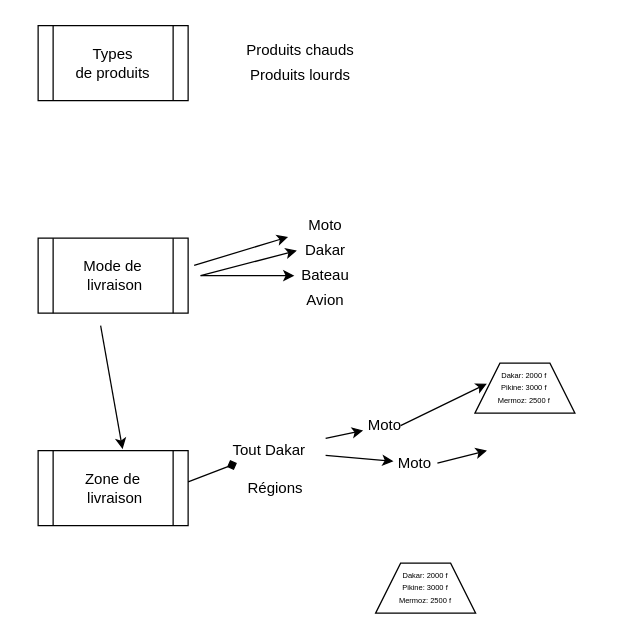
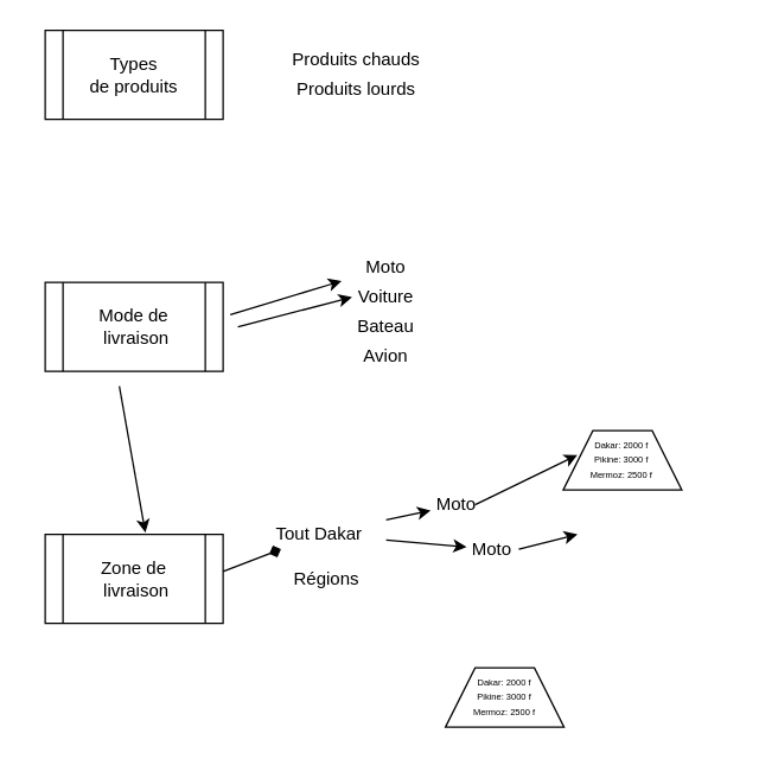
  <mxCell id="0" />
  <mxCell id="1" parent="0" />
  <mxCell id="2" value="" style="shape=process;whiteSpace=wrap;html=1;backgroundOutline=1;" vertex="1" parent="1"><mxGeometry x="30" y="190" width="120" height="60" as="geometry" /></mxCell>
  <mxCell id="3" value="Tout Dakar" style="text;html=1;strokeColor=none;fillColor=none;align=center;verticalAlign=middle;whiteSpace=wrap;rounded=0;" vertex="1" parent="1"><mxGeometry x="170" y="350" width="90" height="20" as="geometry" /></mxCell>
  <mxCell id="4" value="Moto" style="text;html=1;strokeColor=none;fillColor=none;align=center;verticalAlign=middle;whiteSpace=wrap;rounded=0;" vertex="1" parent="1"><mxGeometry x="230" y="170" width="60" height="20" as="geometry" /></mxCell>
- <mxCell id="5" value="Dakar" style="text;html=1;strokeColor=none;fillColor=none;align=center;verticalAlign=middle;whiteSpace=wrap;rounded=0;" vertex="1" parent="1"><mxGeometry x="190" y="190" width="140" height="20" as="geometry" /></mxCell>
+ <mxCell id="5" value="Voiture" style="text;html=1;strokeColor=none;fillColor=none;align=center;verticalAlign=middle;whiteSpace=wrap;rounded=0;" vertex="1" parent="1"><mxGeometry x="190" y="190" width="140" height="20" as="geometry" /></mxCell>
  <mxCell id="6" value="" style="shape=process;whiteSpace=wrap;html=1;backgroundOutline=1;" vertex="1" parent="1"><mxGeometry x="30" y="360" width="120" height="60" as="geometry" /></mxCell>
  <mxCell id="7" value="Régions" style="text;html=1;strokeColor=none;fillColor=none;align=center;verticalAlign=middle;whiteSpace=wrap;rounded=0;" vertex="1" parent="1"><mxGeometry x="150" y="380" width="140" height="20" as="geometry" /></mxCell>
  <mxCell id="8" value="" style="shape=trapezoid;perimeter=trapezoidPerimeter;whiteSpace=wrap;html=1;fixedSize=1;fontSize=6;" vertex="1" parent="1"><mxGeometry x="379.44" y="290" width="80" height="40" as="geometry" /></mxCell>
  <mxCell id="9" value="Dakar: 2000 f" style="text;html=1;strokeColor=none;fillColor=none;align=center;verticalAlign=middle;whiteSpace=wrap;rounded=0;fontSize=6;" vertex="1" parent="1"><mxGeometry x="349.44" y="290" width="140" height="20" as="geometry" /></mxCell>
  <mxCell id="10" value="Pikine: 3000 f" style="text;html=1;strokeColor=none;fillColor=none;align=center;verticalAlign=middle;whiteSpace=wrap;rounded=0;fontSize=6;" vertex="1" parent="1"><mxGeometry x="349.44" y="300" width="140" height="20" as="geometry" /></mxCell>
  <mxCell id="11" value="Mermoz: 2500 f" style="text;html=1;strokeColor=none;fillColor=none;align=center;verticalAlign=middle;whiteSpace=wrap;rounded=0;fontSize=6;" vertex="1" parent="1"><mxGeometry x="349.44" y="310" width="140" height="20" as="geometry" /></mxCell>
  <mxCell id="12" value="" style="shape=trapezoid;perimeter=trapezoidPerimeter;whiteSpace=wrap;html=1;fixedSize=1;fontSize=6;" vertex="1" parent="1"><mxGeometry x="300" y="450" width="80" height="40" as="geometry" /></mxCell>
  <mxCell id="13" value="Dakar: 2000 f" style="text;html=1;strokeColor=none;fillColor=none;align=center;verticalAlign=middle;whiteSpace=wrap;rounded=0;fontSize=6;" vertex="1" parent="1"><mxGeometry x="270" y="450" width="140" height="20" as="geometry" /></mxCell>
  <mxCell id="14" value="Pikine: 3000 f" style="text;html=1;strokeColor=none;fillColor=none;align=center;verticalAlign=middle;whiteSpace=wrap;rounded=0;fontSize=6;" vertex="1" parent="1"><mxGeometry x="270" y="460" width="140" height="20" as="geometry" /></mxCell>
  <mxCell id="15" value="Mermoz: 2500 f" style="text;html=1;strokeColor=none;fillColor=none;align=center;verticalAlign=middle;whiteSpace=wrap;rounded=0;fontSize=6;" vertex="1" parent="1"><mxGeometry x="270" y="470" width="140" height="20" as="geometry" /></mxCell>
  <mxCell id="16" value="Mode de&lt;br&gt;&amp;nbsp;livraison" style="text;html=1;strokeColor=none;fillColor=none;align=center;verticalAlign=middle;whiteSpace=wrap;rounded=0;" vertex="1" parent="1"><mxGeometry x="20" y="210" width="140" height="20" as="geometry" /></mxCell>
  <mxCell id="17" value="Zone de&lt;br&gt;&amp;nbsp;livraison" style="text;html=1;strokeColor=none;fillColor=none;align=center;verticalAlign=middle;whiteSpace=wrap;rounded=0;" vertex="1" parent="1"><mxGeometry x="20" y="380" width="140" height="20" as="geometry" /></mxCell>
  <mxCell id="18" value="" style="endArrow=diamond;html=1;fontSize=6;exitX=0;exitY=0.25;exitDx=0;exitDy=0;" edge="1" parent="1" source="7" target="3"><mxGeometry width="50" height="50" relative="1" as="geometry"><mxPoint x="220" y="340" as="sourcePoint" /><mxPoint x="270" y="290" as="targetPoint" /></mxGeometry></mxCell>
  <mxCell id="19" value="" style="endArrow=classic;html=1;fontSize=6;entryX=0.283;entryY=-0.18;entryDx=0;entryDy=0;entryPerimeter=0;" edge="1" parent="1" target="11"><mxGeometry width="50" height="50" relative="1" as="geometry"><mxPoint x="319.995" y="340" as="sourcePoint" /><mxPoint x="281.44" y="370" as="targetPoint" /></mxGeometry></mxCell>
  <mxCell id="20" value="" style="endArrow=classic;html=1;fontSize=6;entryX=0.563;entryY=-0.02;entryDx=0;entryDy=0;entryPerimeter=0;" edge="1" parent="1" target="6"><mxGeometry width="50" height="50" relative="1" as="geometry"><mxPoint x="80" y="260" as="sourcePoint" /><mxPoint x="212" y="390" as="targetPoint" /></mxGeometry></mxCell>
  <mxCell id="21" value="" style="shape=process;whiteSpace=wrap;html=1;backgroundOutline=1;" vertex="1" parent="1"><mxGeometry x="30" y="20" width="120" height="60" as="geometry" /></mxCell>
  <mxCell id="22" value="Produits chauds" style="text;html=1;strokeColor=none;fillColor=none;align=center;verticalAlign=middle;whiteSpace=wrap;rounded=0;" vertex="1" parent="1"><mxGeometry x="170" y="30" width="140" height="20" as="geometry" /></mxCell>
  <mxCell id="23" value="Produits lourds" style="text;html=1;strokeColor=none;fillColor=none;align=center;verticalAlign=middle;whiteSpace=wrap;rounded=0;" vertex="1" parent="1"><mxGeometry x="170" y="50" width="140" height="20" as="geometry" /></mxCell>
  <mxCell id="24" value="Types &lt;br&gt;de produits" style="text;html=1;strokeColor=none;fillColor=none;align=center;verticalAlign=middle;whiteSpace=wrap;rounded=0;" vertex="1" parent="1"><mxGeometry x="20" y="40" width="140" height="20" as="geometry" /></mxCell>
  <mxCell id="25" value="Bateau" style="text;html=1;strokeColor=none;fillColor=none;align=center;verticalAlign=middle;whiteSpace=wrap;rounded=0;" vertex="1" parent="1"><mxGeometry x="235" y="210" width="50" height="20" as="geometry" /></mxCell>
  <mxCell id="26" value="Avion" style="text;html=1;strokeColor=none;fillColor=none;align=center;verticalAlign=middle;whiteSpace=wrap;rounded=0;" vertex="1" parent="1"><mxGeometry x="240" y="230" width="40" height="20" as="geometry" /></mxCell>
  <mxCell id="27" value="" style="endArrow=classic;html=1;fontSize=6;exitX=0.963;exitY=0.09;exitDx=0;exitDy=0;exitPerimeter=0;" edge="1" parent="1" source="16" target="4"><mxGeometry width="50" height="50" relative="1" as="geometry"><mxPoint x="160" y="240" as="sourcePoint" /><mxPoint x="210" y="190" as="targetPoint" /></mxGeometry></mxCell>
  <mxCell id="28" value="" style="endArrow=classic;html=1;fontSize=6;exitX=1;exitY=0.5;exitDx=0;exitDy=0;" edge="1" parent="1" source="16"><mxGeometry width="50" height="50" relative="1" as="geometry"><mxPoint x="160" y="220" as="sourcePoint" /><mxPoint x="236.925" y="200" as="targetPoint" /></mxGeometry></mxCell>
- <mxCell id="29" value="" style="endArrow=classic;html=1;fontSize=6;" edge="1" parent="1" source="16" target="25"><mxGeometry width="50" height="50" relative="1" as="geometry"><mxPoint x="174.82" y="231.8" as="sourcePoint" /><mxPoint x="246.925" y="210" as="targetPoint" /></mxGeometry></mxCell>
  <mxCell id="30" value="Moto" style="text;html=1;strokeColor=none;fillColor=none;align=center;verticalAlign=middle;whiteSpace=wrap;rounded=0;" vertex="1" parent="1"><mxGeometry x="290" y="330" width="35.18" height="20" as="geometry" /></mxCell>
  <mxCell id="31" value="" style="endArrow=classic;html=1;fontSize=6;" edge="1" parent="1" target="30" source="3"><mxGeometry width="50" height="50" relative="1" as="geometry"><mxPoint x="240" y="347" as="sourcePoint" /><mxPoint x="305.18" y="340" as="targetPoint" /></mxGeometry></mxCell>
  <mxCell id="32" value="" style="endArrow=classic;html=1;fontSize=6;exitX=1;exitY=0.5;exitDx=0;exitDy=0;" edge="1" parent="1" source="33"><mxGeometry width="50" height="50" relative="1" as="geometry"><mxPoint x="319.995" y="358.2" as="sourcePoint" /><mxPoint x="389" y="360" as="targetPoint" /></mxGeometry></mxCell>
  <mxCell id="33" value="Moto" style="text;html=1;strokeColor=none;fillColor=none;align=center;verticalAlign=middle;whiteSpace=wrap;rounded=0;" vertex="1" parent="1"><mxGeometry x="314.26" y="360" width="35.18" height="20" as="geometry" /></mxCell>
  <mxCell id="34" value="" style="endArrow=classic;html=1;fontSize=6;" edge="1" parent="1" target="33" source="3"><mxGeometry width="50" height="50" relative="1" as="geometry"><mxPoint x="250" y="380" as="sourcePoint" /><mxPoint x="305.18" y="358.2" as="targetPoint" /></mxGeometry></mxCell>
